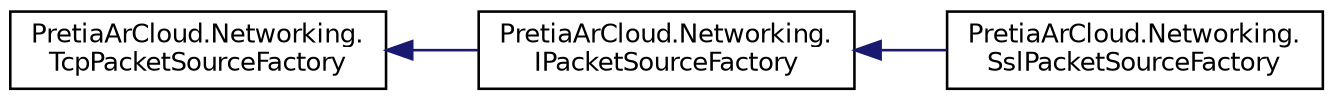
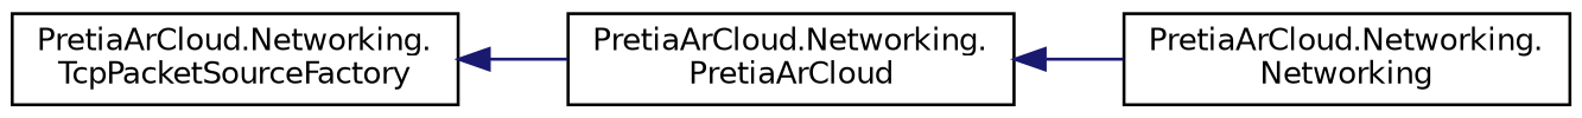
  digraph {
    rankdir=LR
    node [color=black fillcolor=white fontname=Helvetica fontsize=10 shape=record style=filled]
    edge [color=midnightblue dir=back fontname=Helvetica fontsize=10 labelfontname=Helvetica labelfontsize=10 style=solid]
-   n1 [height=0.2 label="PretiaArCloud.Networking.\lIPacketSourceFactory" width=0.4]
-   n2 [height=0.2 label="PretiaArCloud.Networking.\lSslPacketSourceFactory" width=0.4]
+   n1 [height=0.2 label="PretiaArCloud.Networking.\lPretiaArCloud" width=0.4]
+   n2 [height=0.2 label="PretiaArCloud.Networking.\lNetworking" width=0.4]
    n3 [height=0.2 label="PretiaArCloud.Networking.\lTcpPacketSourceFactory" width=0.4]
    n1 -> n2
    n3 -> n1
  }
